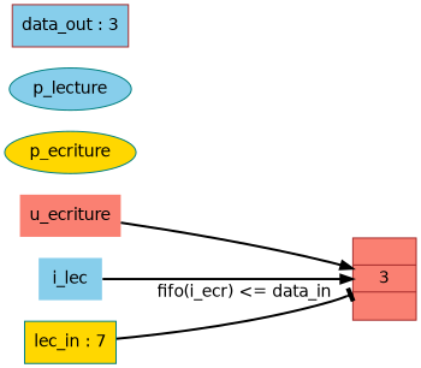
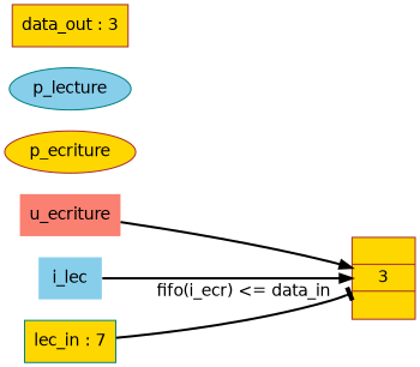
  digraph {
    fontname="DejaVu Sans"
    rankdir=LR
    node [color=teal fillcolor=skyblue fontname="DejaVu Sans" shape=ellipse style=filled]
    edge [arrowhead=normal fontname="DejaVu Sans" style=bold]
-   n1 [color=brown fillcolor=salmon label="<f0> |<f1> 3 |<f2> " shape=record]
-   p_ecriture [fillcolor=gold]
+   n1 [color=brown fillcolor=gold label="<f0> |<f1> 3 |<f2> " shape=record]
+   p_ecriture [color=brown fillcolor=gold]
    p_lecture
    u_ecriture [color=brown fillcolor=salmon shape=plaintext]
    i_lec [shape=plaintext]
    n6 [fillcolor=gold label="lec_in : 7" shape=rectangle]
-   n7 [color=brown label="data_out : 3" shape=rectangle]
+   n7 [color=brown fillcolor=gold label="data_out : 3" shape=rectangle]
    u_ecriture -> n1
    i_lec -> n1
    n6 -> n1 [arrowhead=tee label="fifo(i_ecr) <= data_in"]
  }
